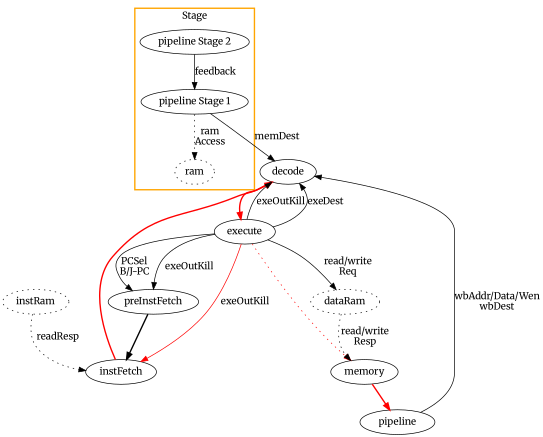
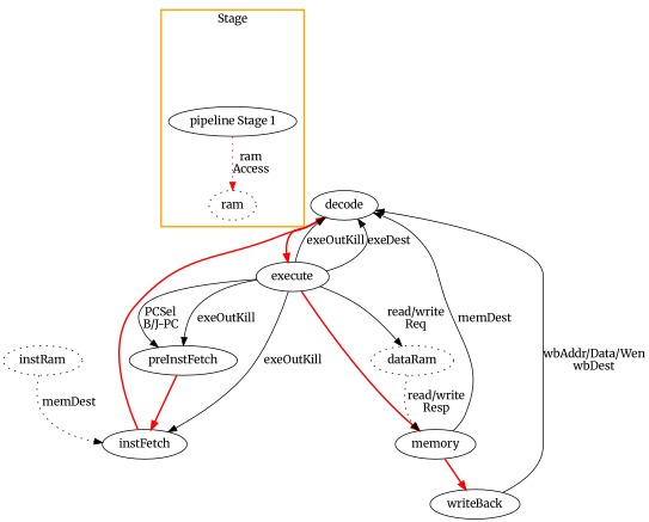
  digraph {
    fontname=Merriweather
    node [fontname=Merriweather]
    edge [fontname=Merriweather]
    ram [style=dotted]
    "pipeline Stage 1"
-   "pipeline Stage 2"
    preInstFetch
    instFetch
    decode
    instRam [style=dotted]
    execute
    memory
    dataRam [style=dotted]
-   writeBack [label=pipeline]
+   writeBack
    subgraph cluster_1 {
      color=orange
      label=Stage
      style=bold
      ram
      "pipeline Stage 1"
-     "pipeline Stage 2"
    }
-   "pipeline Stage 1" -> ram [label="ram\nAccess" style=dotted]
-   "pipeline Stage 2" -> "pipeline Stage 1" [label=feedback]
-   preInstFetch -> instFetch [color=black style=bold]
+   "pipeline Stage 1" -> ram [label="ram\nAccess" style=dotted color=red]
+   preInstFetch -> instFetch [color=red style=bold]
    instFetch -> decode [color=red style=bold]
    decode -> execute [color=red style=bold]
-   instRam -> instFetch [label=readResp style=dotted]
+   instRam -> instFetch [label=memDest style=dotted]
    execute -> preInstFetch [label="PCSel\nB/J-PC"]
    execute -> preInstFetch [label=exeOutKill]
-   execute -> instFetch [label=exeOutKill color=red]
+   execute -> instFetch [label=exeOutKill]
    execute -> decode [label=exeOutKill]
    execute -> decode [label=exeDest]
-   execute -> memory [color=red style=dotted]
+   execute -> memory [color=red style=bold]
    execute -> dataRam [label="read/write\nReq" style=solid]
-   "pipeline Stage 1" -> decode [label=memDest]
+   memory -> decode [label=memDest]
    memory -> writeBack [color=red style=bold]
    dataRam -> memory [label="read/write\nResp" style=dotted]
    writeBack -> decode [label="wbAddr/Data/Wen\nwbDest"]
  }
